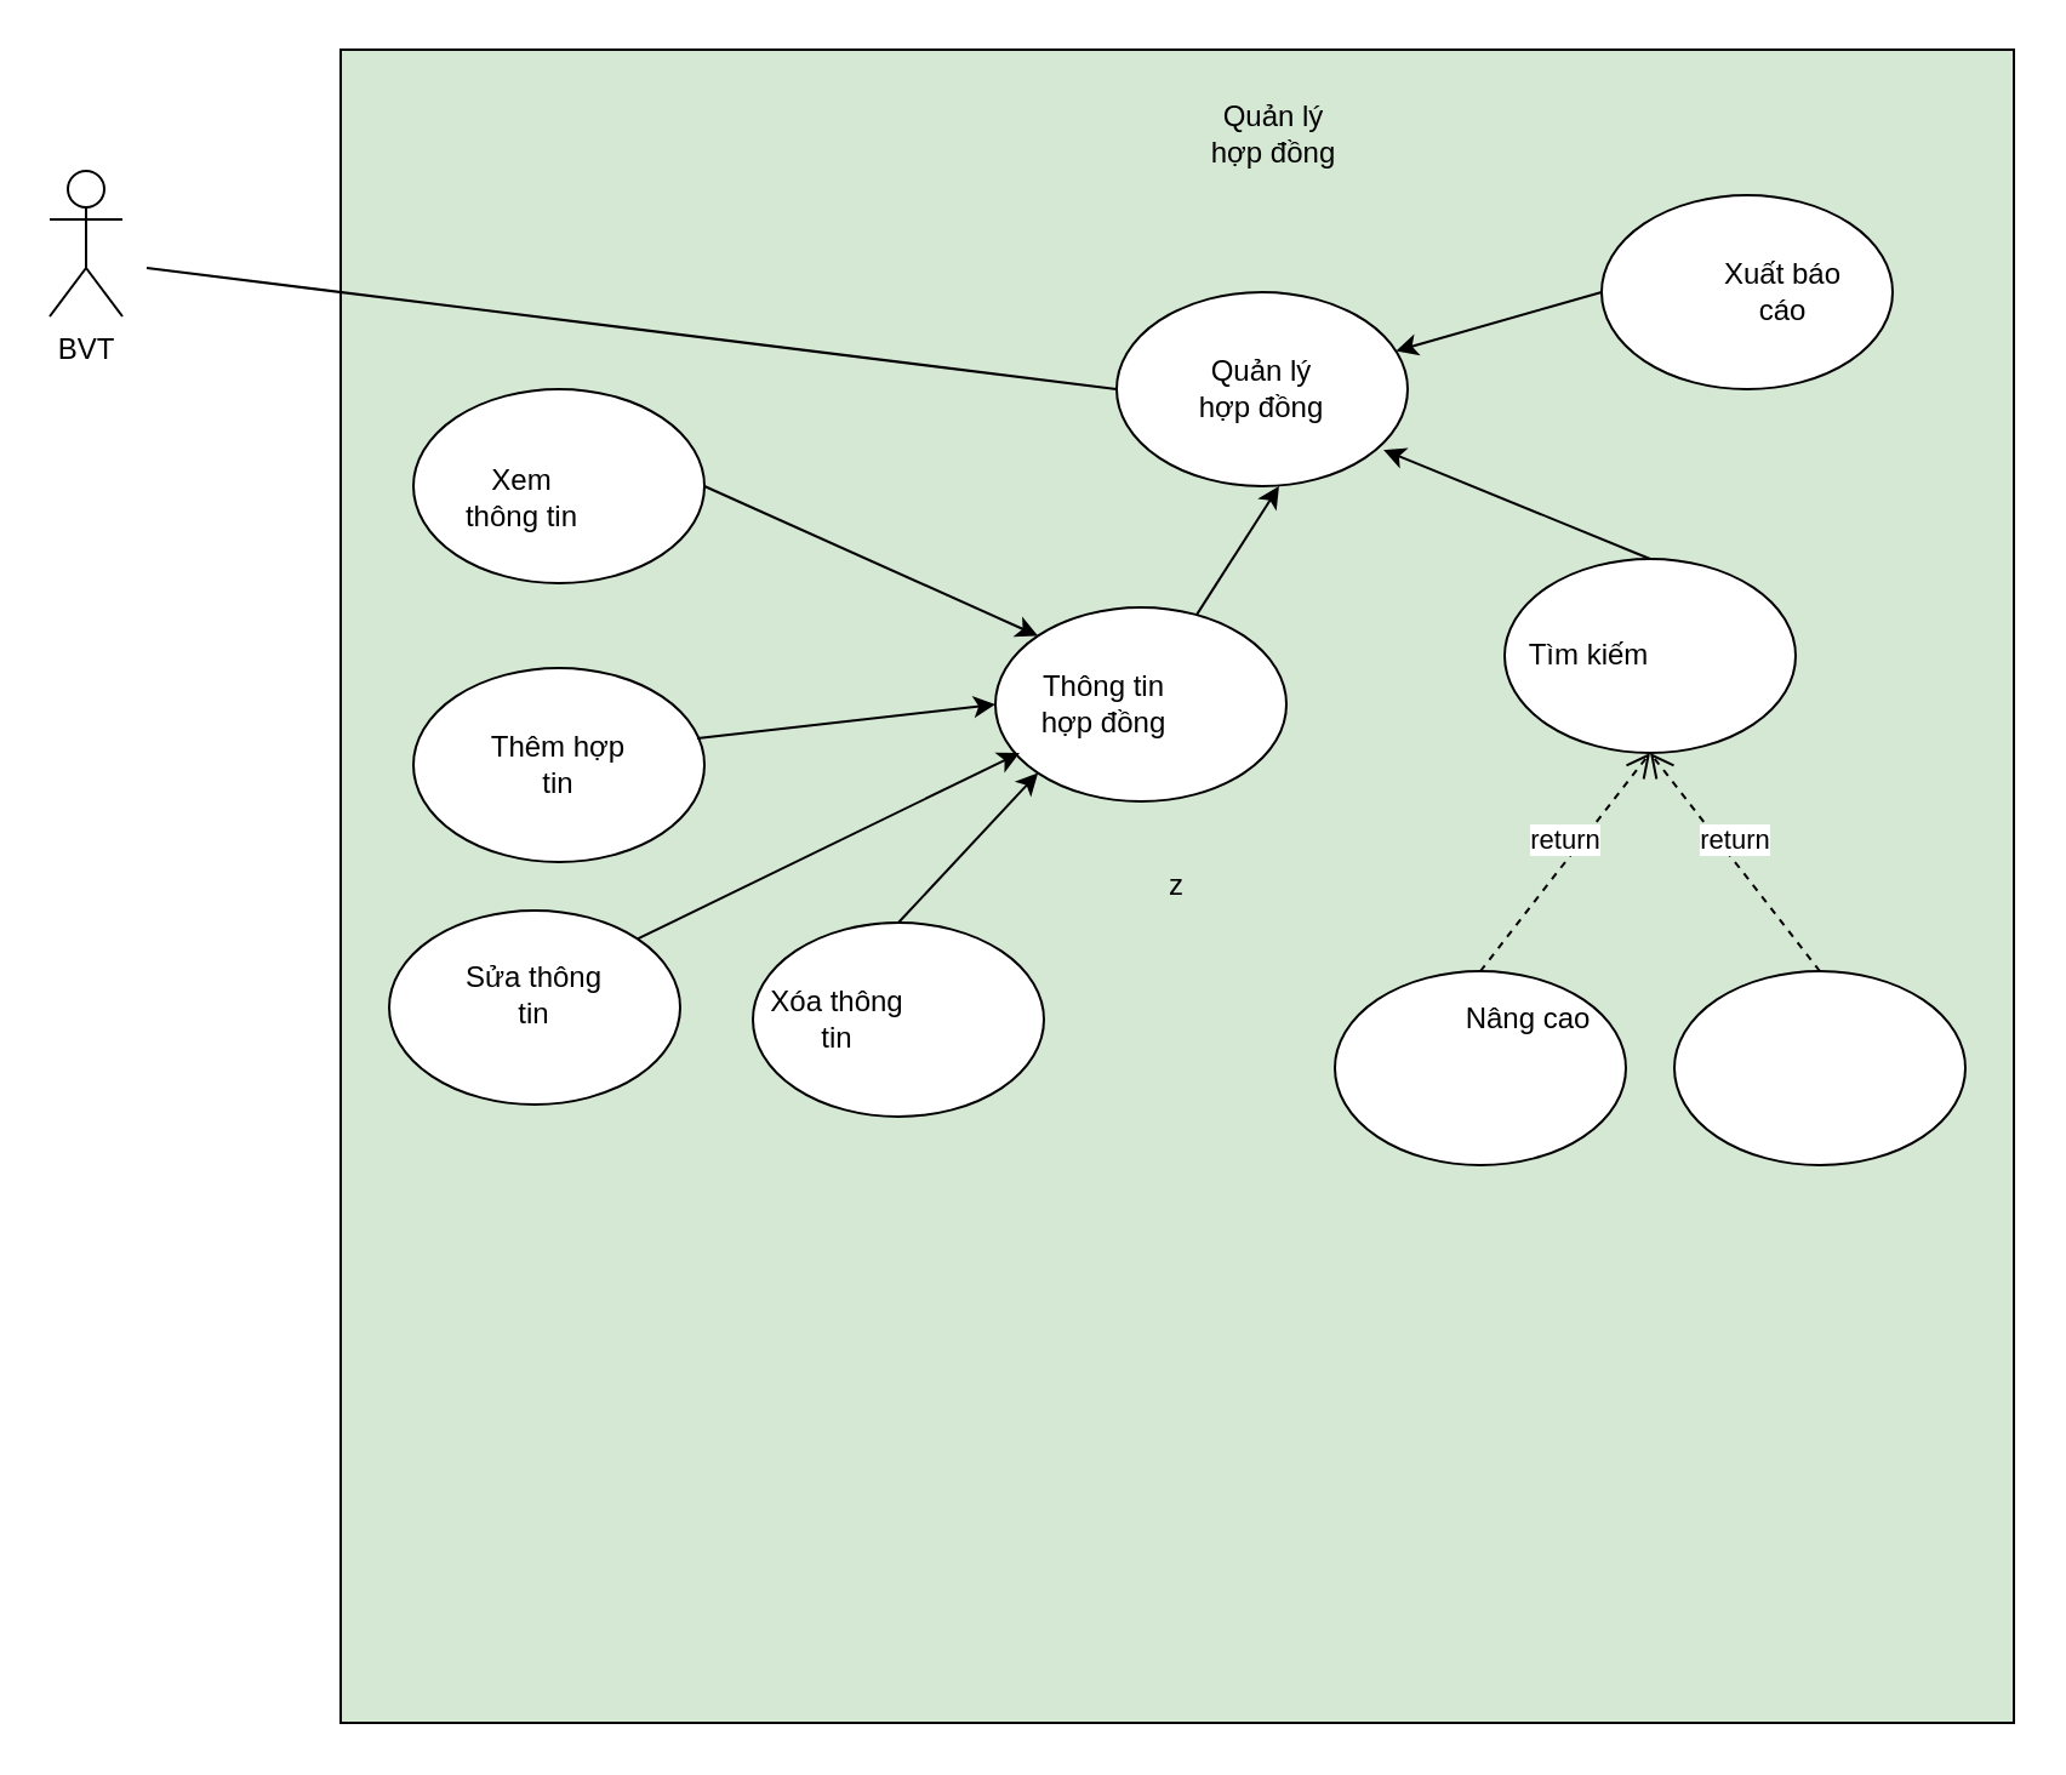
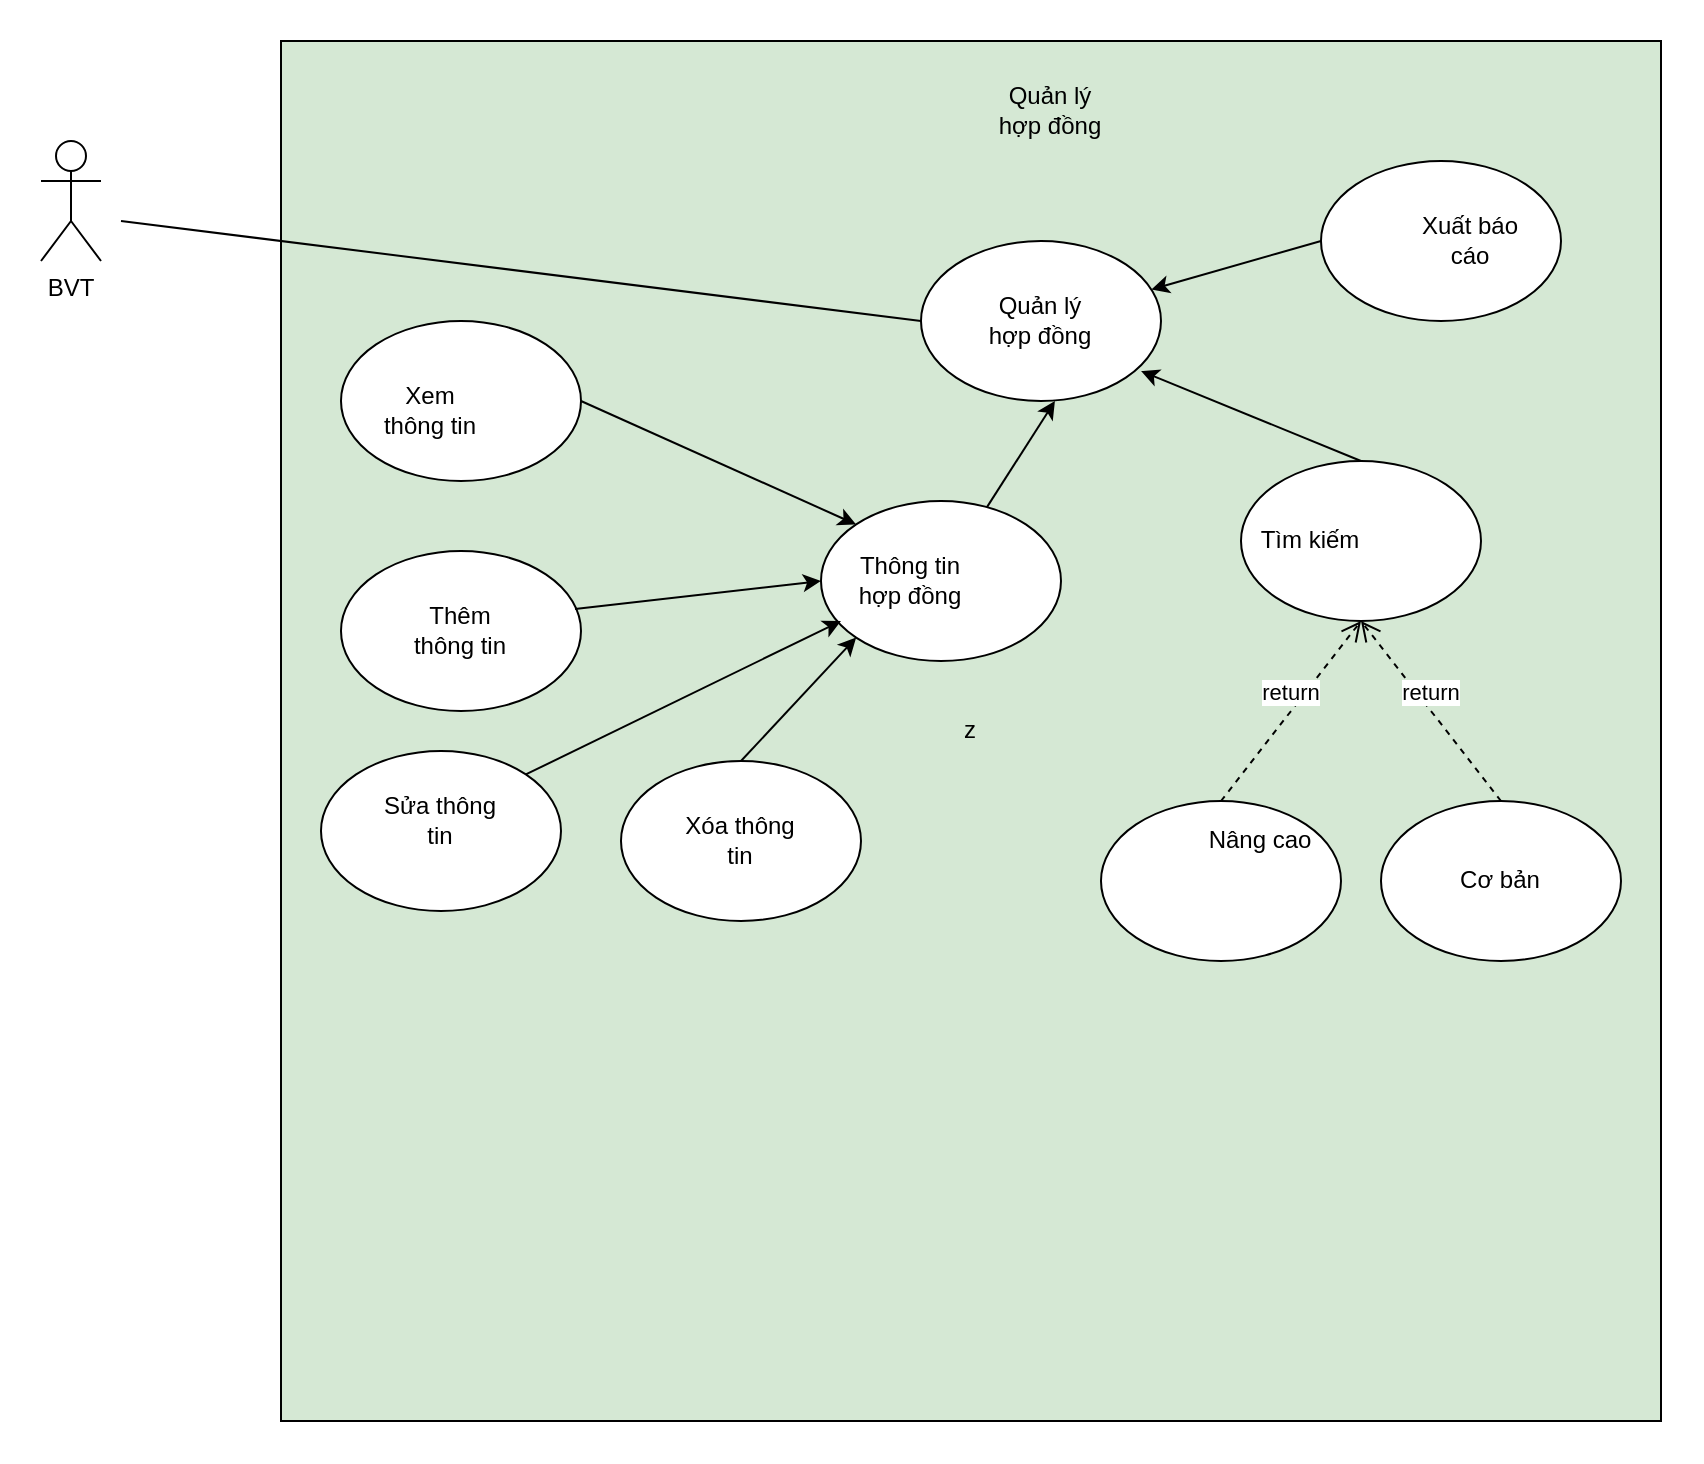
  <mxCell id="0" />
  <mxCell id="1" parent="0" />
  <mxCell id="2" value="BVT" style="shape=umlActor;verticalLabelPosition=bottom;verticalAlign=top;html=1;outlineConnect=0;" vertex="1" parent="1"><mxGeometry x="20" y="70" width="30" height="60" as="geometry" /></mxCell>
  <mxCell id="3" value="z" style="whiteSpace=wrap;html=1;aspect=fixed;fillColor=#d5e8d4;" vertex="1" parent="1"><mxGeometry x="140" y="20" width="690" height="690" as="geometry" /></mxCell>
  <mxCell id="4" value="Quản lý hợp đồng" style="text;html=1;strokeColor=none;fillColor=none;align=center;verticalAlign=middle;whiteSpace=wrap;rounded=0;" vertex="1" parent="1"><mxGeometry x="495" y="40" width="60" height="30" as="geometry" /></mxCell>
  <mxCell id="5" value="" style="ellipse;whiteSpace=wrap;html=1;" vertex="1" parent="1"><mxGeometry x="460" y="120" width="120" height="80" as="geometry" /></mxCell>
  <mxCell id="6" value="Quản lý hợp đồng" style="text;html=1;strokeColor=none;fillColor=none;align=center;verticalAlign=middle;whiteSpace=wrap;rounded=0;" vertex="1" parent="1"><mxGeometry x="490" y="145" width="60" height="30" as="geometry" /></mxCell>
  <mxCell id="7" value="" style="ellipse;whiteSpace=wrap;html=1;" vertex="1" parent="1"><mxGeometry x="660" y="80" width="120" height="80" as="geometry" /></mxCell>
  <mxCell id="8" value="Xuất báo cáo" style="text;html=1;strokeColor=none;fillColor=none;align=center;verticalAlign=middle;whiteSpace=wrap;rounded=0;" vertex="1" parent="1"><mxGeometry x="705" y="105" width="60" height="30" as="geometry" /></mxCell>
  <mxCell id="9" value="" style="endArrow=classic;html=1;rounded=0;exitX=0;exitY=0.5;exitDx=0;exitDy=0;" edge="1" parent="1" source="7" target="5"><mxGeometry width="50" height="50" relative="1" as="geometry"><mxPoint x="470" y="250" as="sourcePoint" /><mxPoint x="520" y="200" as="targetPoint" /></mxGeometry></mxCell>
  <mxCell id="10" value="" style="ellipse;whiteSpace=wrap;html=1;" vertex="1" parent="1"><mxGeometry x="620" y="230" width="120" height="80" as="geometry" /></mxCell>
  <mxCell id="11" value="Tìm kiếm" style="text;html=1;strokeColor=none;fillColor=none;align=center;verticalAlign=middle;whiteSpace=wrap;rounded=0;" vertex="1" parent="1"><mxGeometry x="625" y="255" width="60" height="30" as="geometry" /></mxCell>
  <mxCell id="12" value="return" style="html=1;verticalAlign=bottom;endArrow=open;dashed=1;endSize=8;rounded=0;entryX=0.5;entryY=1;entryDx=0;entryDy=0;exitX=0.5;exitY=0;exitDx=0;exitDy=0;" edge="1" parent="1" source="13" target="10"><mxGeometry relative="1" as="geometry"><mxPoint x="530" y="230" as="sourcePoint" /><mxPoint x="450" y="230" as="targetPoint" /><Array as="points"><mxPoint x="750" y="400" /></Array></mxGeometry></mxCell>
  <mxCell id="13" value="" style="ellipse;whiteSpace=wrap;html=1;" vertex="1" parent="1"><mxGeometry x="690" y="400" width="120" height="80" as="geometry" /></mxCell>
+ <mxCell id="14" value="Cơ bản" style="text;html=1;strokeColor=none;fillColor=none;align=center;verticalAlign=middle;whiteSpace=wrap;rounded=0;" vertex="1" parent="1"><mxGeometry x="720" y="425" width="60" height="30" as="geometry" /></mxCell>
  <mxCell id="15" value="" style="ellipse;whiteSpace=wrap;html=1;" vertex="1" parent="1"><mxGeometry x="550" y="400" width="120" height="80" as="geometry" /></mxCell>
  <mxCell id="16" value="Nâng cao" style="text;html=1;strokeColor=none;fillColor=none;align=center;verticalAlign=middle;whiteSpace=wrap;rounded=0;" vertex="1" parent="1"><mxGeometry x="600" y="405" width="60" height="30" as="geometry" /></mxCell>
  <mxCell id="17" value="return" style="html=1;verticalAlign=bottom;endArrow=open;dashed=1;endSize=8;rounded=0;exitX=0.5;exitY=0;exitDx=0;exitDy=0;" edge="1" parent="1" source="15"><mxGeometry relative="1" as="geometry"><mxPoint x="530" y="430" as="sourcePoint" /><mxPoint x="680" y="310" as="targetPoint" /></mxGeometry></mxCell>
  <mxCell id="18" value="" style="endArrow=classic;html=1;rounded=0;exitX=0.5;exitY=0;exitDx=0;exitDy=0;entryX=0.917;entryY=0.813;entryDx=0;entryDy=0;entryPerimeter=0;" edge="1" parent="1" source="10" target="5"><mxGeometry width="50" height="50" relative="1" as="geometry"><mxPoint x="470" y="260" as="sourcePoint" /><mxPoint x="520" y="210" as="targetPoint" /></mxGeometry></mxCell>
  <mxCell id="19" value="" style="ellipse;whiteSpace=wrap;html=1;" vertex="1" parent="1"><mxGeometry x="410" y="250" width="120" height="80" as="geometry" /></mxCell>
  <mxCell id="20" value="Thông tin hợp đồng" style="text;html=1;strokeColor=none;fillColor=none;align=center;verticalAlign=middle;whiteSpace=wrap;rounded=0;" vertex="1" parent="1"><mxGeometry x="425" y="275" width="60" height="30" as="geometry" /></mxCell>
  <mxCell id="21" value="" style="endArrow=classic;html=1;rounded=0;entryX=0.558;entryY=1;entryDx=0;entryDy=0;entryPerimeter=0;" edge="1" parent="1" source="19" target="5"><mxGeometry width="50" height="50" relative="1" as="geometry"><mxPoint x="470" y="310" as="sourcePoint" /><mxPoint x="520" y="260" as="targetPoint" /></mxGeometry></mxCell>
  <mxCell id="22" value="" style="ellipse;whiteSpace=wrap;html=1;" vertex="1" parent="1"><mxGeometry x="160" y="375" width="120" height="80" as="geometry" /></mxCell>
  <mxCell id="23" value="" style="ellipse;whiteSpace=wrap;html=1;" vertex="1" parent="1"><mxGeometry x="310" y="380" width="120" height="80" as="geometry" /></mxCell>
  <mxCell id="24" value="" style="ellipse;whiteSpace=wrap;html=1;" vertex="1" parent="1"><mxGeometry x="170" y="275" width="120" height="80" as="geometry" /></mxCell>
- <mxCell id="25" value="Thêm hợp tin" style="text;html=1;strokeColor=none;fillColor=none;align=center;verticalAlign=middle;whiteSpace=wrap;rounded=0;" vertex="1" parent="1"><mxGeometry x="200" y="300" width="60" height="30" as="geometry" /></mxCell>
+ <mxCell id="25" value="Thêm thông tin" style="text;html=1;strokeColor=none;fillColor=none;align=center;verticalAlign=middle;whiteSpace=wrap;rounded=0;" vertex="1" parent="1"><mxGeometry x="200" y="300" width="60" height="30" as="geometry" /></mxCell>
  <mxCell id="26" value="Sửa thông tin" style="text;html=1;strokeColor=none;fillColor=none;align=center;verticalAlign=middle;whiteSpace=wrap;rounded=0;" vertex="1" parent="1"><mxGeometry x="190" y="395" width="60" height="30" as="geometry" /></mxCell>
- <mxCell id="27" value="Xóa thông tin" style="text;html=1;strokeColor=none;fillColor=none;align=center;verticalAlign=middle;whiteSpace=wrap;rounded=0;" vertex="1" parent="1"><mxGeometry x="315" y="405" width="60" height="30" as="geometry" /></mxCell>
+ <mxCell id="27" value="Xóa thông tin" style="text;html=1;strokeColor=none;fillColor=none;align=center;verticalAlign=middle;whiteSpace=wrap;rounded=0;" vertex="1" parent="1"><mxGeometry x="340" y="405" width="60" height="30" as="geometry" /></mxCell>
  <mxCell id="28" value="" style="endArrow=classic;html=1;rounded=0;exitX=0.975;exitY=0.363;exitDx=0;exitDy=0;exitPerimeter=0;entryX=0;entryY=0.5;entryDx=0;entryDy=0;" edge="1" parent="1" source="24" target="19"><mxGeometry width="50" height="50" relative="1" as="geometry"><mxPoint x="470" y="310" as="sourcePoint" /><mxPoint x="520" y="260" as="targetPoint" /></mxGeometry></mxCell>
  <mxCell id="29" value="" style="endArrow=classic;html=1;rounded=0;exitX=1;exitY=0;exitDx=0;exitDy=0;" edge="1" parent="1" source="22"><mxGeometry width="50" height="50" relative="1" as="geometry"><mxPoint x="470" y="310" as="sourcePoint" /><mxPoint x="420" y="310" as="targetPoint" /></mxGeometry></mxCell>
  <mxCell id="30" value="" style="endArrow=classic;html=1;rounded=0;exitX=0.5;exitY=0;exitDx=0;exitDy=0;entryX=0;entryY=1;entryDx=0;entryDy=0;" edge="1" parent="1" source="23" target="19"><mxGeometry width="50" height="50" relative="1" as="geometry"><mxPoint x="470" y="310" as="sourcePoint" /><mxPoint x="440" y="320" as="targetPoint" /></mxGeometry></mxCell>
  <mxCell id="31" value="" style="ellipse;whiteSpace=wrap;html=1;" vertex="1" parent="1"><mxGeometry x="170" y="160" width="120" height="80" as="geometry" /></mxCell>
  <mxCell id="32" value="Xem thông tin" style="text;html=1;strokeColor=none;fillColor=none;align=center;verticalAlign=middle;whiteSpace=wrap;rounded=0;" vertex="1" parent="1"><mxGeometry x="185" y="190" width="60" height="30" as="geometry" /></mxCell>
  <mxCell id="33" value="" style="endArrow=classic;html=1;rounded=0;exitX=1;exitY=0.5;exitDx=0;exitDy=0;entryX=0;entryY=0;entryDx=0;entryDy=0;" edge="1" parent="1" source="31" target="19"><mxGeometry width="50" height="50" relative="1" as="geometry"><mxPoint x="470" y="310" as="sourcePoint" /><mxPoint x="520" y="260" as="targetPoint" /></mxGeometry></mxCell>
  <mxCell id="34" value="" style="endArrow=none;html=1;rounded=0;entryX=0;entryY=0.5;entryDx=0;entryDy=0;" edge="1" parent="1" target="5"><mxGeometry width="50" height="50" relative="1" as="geometry"><mxPoint x="60" y="110" as="sourcePoint" /><mxPoint x="450" y="150" as="targetPoint" /></mxGeometry></mxCell>
